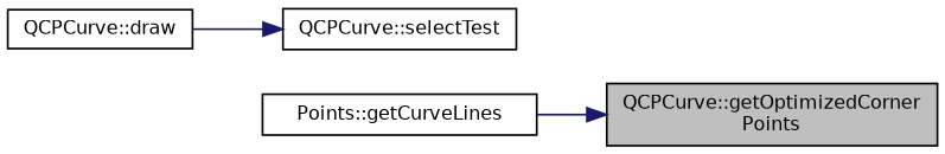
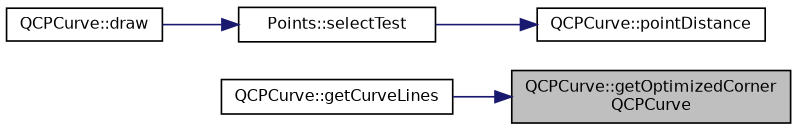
  digraph {
    rankdir=RL
    node [color=black fillcolor=white fontname=Helvetica fontsize=10 shape=record style=filled]
    edge [color=midnightblue dir=back fontname=Helvetica fontsize=10 labelfontname=Helvetica labelfontsize=10 style=solid]
-   n1 [fillcolor=grey75 fontcolor=black height=0.2 label="QCPCurve::getOptimizedCorner\lPoints" width=0.4]
-   n2 [height=0.2 label="Points::getCurveLines" width=0.4]
+   n1 [fillcolor=grey75 fontcolor=black height=0.2 label="QCPCurve::getOptimizedCorner\lQCPCurve" width=0.4]
+   n2 [height=0.2 label="QCPCurve::getCurveLines" width=0.4]
    n3 [height=0.2 label="QCPCurve::draw" width=0.4]
-   n5 [height=0.2 label="QCPCurve::selectTest" width=0.4]
+   n4 [height=0.2 label="QCPCurve::pointDistance" width=0.4]
+   n5 [height=0.2 label="Points::selectTest" width=0.4]
    n1 -> n2
+   n4 -> n5
    n5 -> n3
  }
